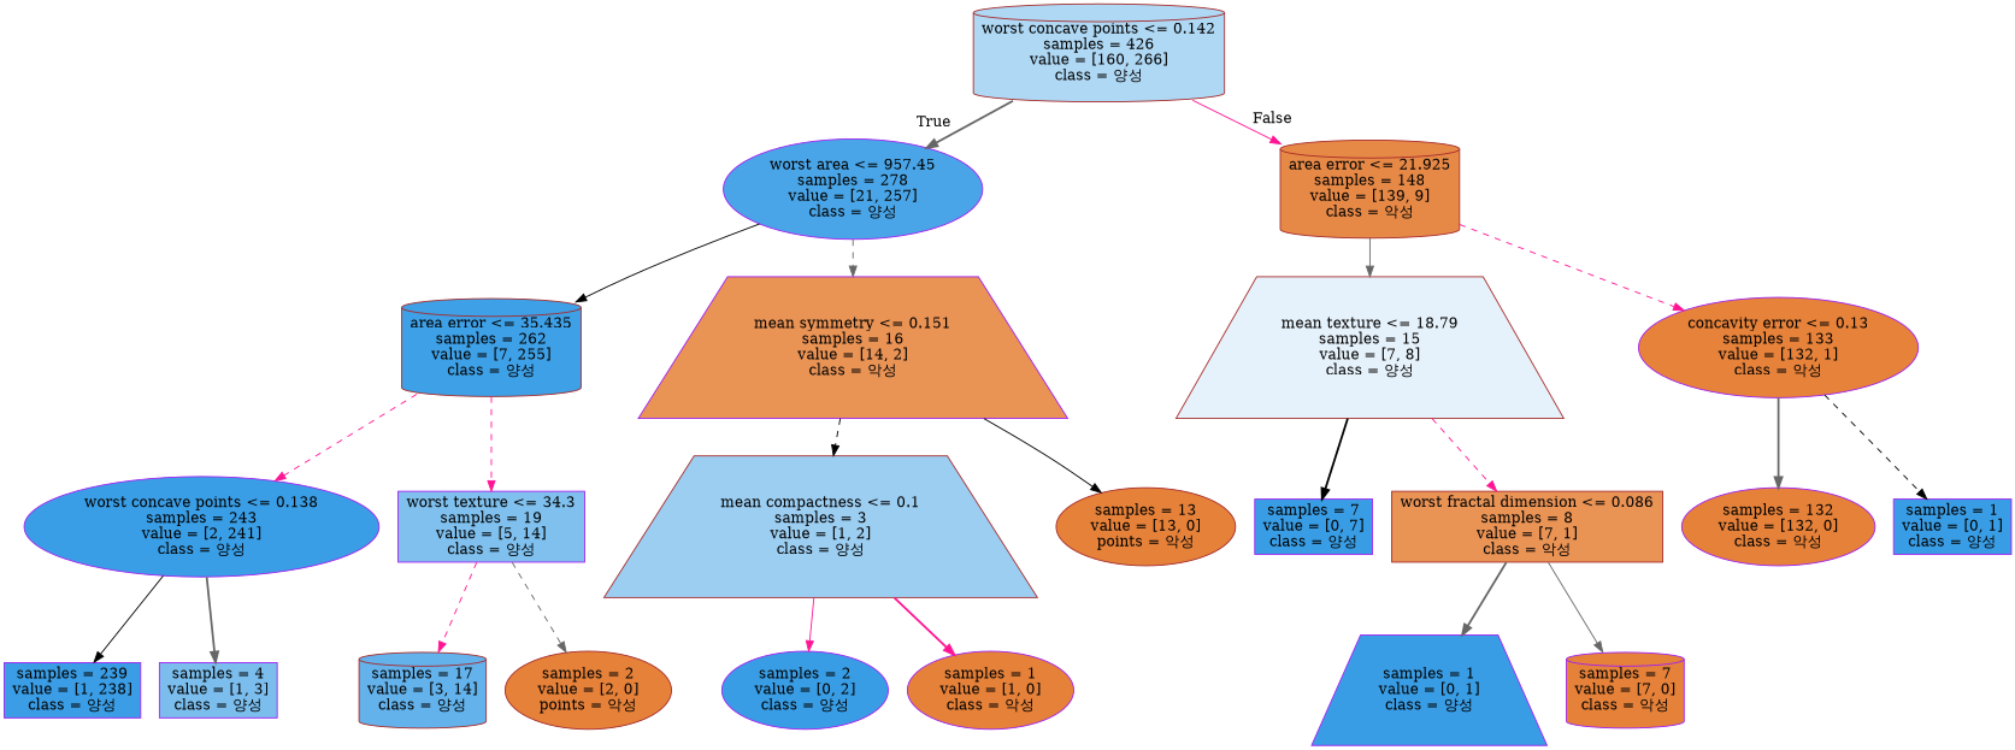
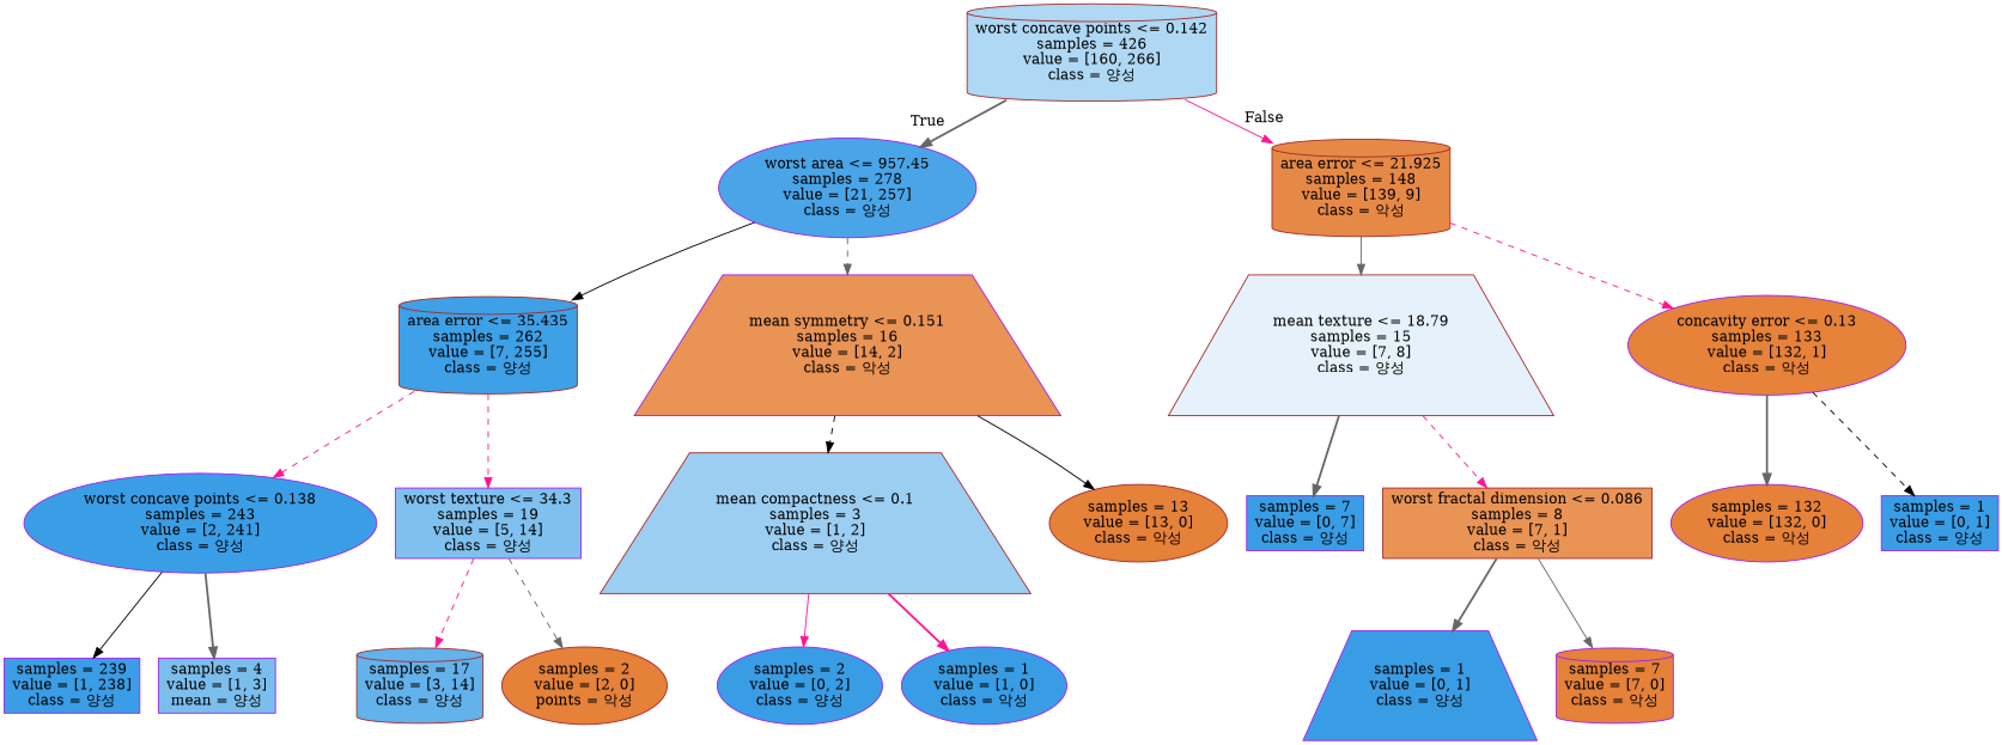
  digraph {
    node [color=purple fillcolor="#e58139ff" shape=ellipse style=filled]
    edge [color=gray40 style=dashed]
    n1 [color=brown fillcolor="#399de566" label="worst concave points <= 0.142\nsamples = 426\nvalue = [160, 266]\nclass = 양성" shape=cylinder]
    n2 [fillcolor="#399de5ea" label="worst area <= 957.45\nsamples = 278\nvalue = [21, 257]\nclass = 양성"]
    n3 [color=brown fillcolor="#e58139ee" label="area error <= 21.925\nsamples = 148\nvalue = [139, 9]\nclass = 악성" shape=cylinder]
    n4 [color=brown fillcolor="#399de5f8" label="area error <= 35.435\nsamples = 262\nvalue = [7, 255]\nclass = 양성" shape=cylinder]
    n5 [fillcolor="#e58139db" label="mean symmetry <= 0.151\nsamples = 16\nvalue = [14, 2]\nclass = 악성" shape=trapezium]
    n6 [color=brown fillcolor="#399de520" label="mean texture <= 18.79\nsamples = 15\nvalue = [7, 8]\nclass = 양성" shape=trapezium]
    n7 [fillcolor="#e58139fd" label="concavity error <= 0.13\nsamples = 133\nvalue = [132, 1]\nclass = 악성"]
    n8 [fillcolor="#399de5fd" label="worst concave points <= 0.138\nsamples = 243\nvalue = [2, 241]\nclass = 양성"]
    n9 [fillcolor="#399de5a4" label="worst texture <= 34.3\nsamples = 19\nvalue = [5, 14]\nclass = 양성" shape=box]
    n10 [color=brown fillcolor="#399de57f" label="mean compactness <= 0.1\nsamples = 3\nvalue = [1, 2]\nclass = 양성" shape=trapezium]
-   n11 [color=brown label="samples = 13\nvalue = [13, 0]\npoints = 악성"]
+   n11 [color=brown label="samples = 13\nvalue = [13, 0]\nclass = 악성"]
    n12 [fillcolor="#399de5fe" label="samples = 239\nvalue = [1, 238]\nclass = 양성" shape=box]
-   n13 [fillcolor="#399de5aa" label="samples = 4\nvalue = [1, 3]\nclass = 양성" shape=box]
+   n13 [fillcolor="#399de5aa" label="samples = 4\nvalue = [1, 3]\nmean = 양성" shape=box]
    n14 [color=brown fillcolor="#399de5c8" label="samples = 17\nvalue = [3, 14]\nclass = 양성" shape=cylinder]
    n15 [color=brown label="samples = 2\nvalue = [2, 0]\npoints = 악성"]
    n16 [fillcolor="#399de5ff" label="samples = 2\nvalue = [0, 2]\nclass = 양성"]
-   n17 [label="samples = 1\nvalue = [1, 0]\nclass = 악성"]
+   n17 [fillcolor="#399de5ff" label="samples = 1\nvalue = [1, 0]\nclass = 악성"]
    n18 [fillcolor="#399de5ff" label="samples = 7\nvalue = [0, 7]\nclass = 양성" shape=box]
    n19 [color=brown fillcolor="#e58139db" label="worst fractal dimension <= 0.086\nsamples = 8\nvalue = [7, 1]\nclass = 악성" shape=box]
    n20 [label="samples = 132\nvalue = [132, 0]\nclass = 악성"]
    n21 [fillcolor="#399de5ff" label="samples = 1\nvalue = [0, 1]\nclass = 양성" shape=box]
    n22 [fillcolor="#399de5ff" label="samples = 1\nvalue = [0, 1]\nclass = 양성" shape=trapezium]
    n23 [label="samples = 7\nvalue = [7, 0]\nclass = 악성" shape=cylinder]
    n1 -> n2 [headlabel=True labelangle=45 labeldistance=2.5 style=bold]
    n1 -> n3 [color=deeppink headlabel=False labelangle=-45 labeldistance=2.5 style=solid]
    n2 -> n4 [color=black style=solid]
    n2 -> n5
    n3 -> n6 [style=solid]
    n3 -> n7 [color=deeppink]
    n4 -> n8 [color=deeppink]
    n4 -> n9 [color=deeppink]
    n5 -> n10 [color=black]
    n5 -> n11 [color=black style=solid]
-   n6 -> n18 [color=black style=bold]
+   n6 -> n18 [style=bold]
    n6 -> n19 [color=deeppink]
    n7 -> n20 [style=bold]
    n7 -> n21 [color=black]
    n8 -> n12 [color=black style=solid]
    n8 -> n13 [style=bold]
    n9 -> n14 [color=deeppink]
    n9 -> n15
    n10 -> n16 [color=deeppink style=solid]
    n10 -> n17 [color=deeppink style=bold]
    n19 -> n22 [style=bold]
    n19 -> n23 [style=solid]
  }
